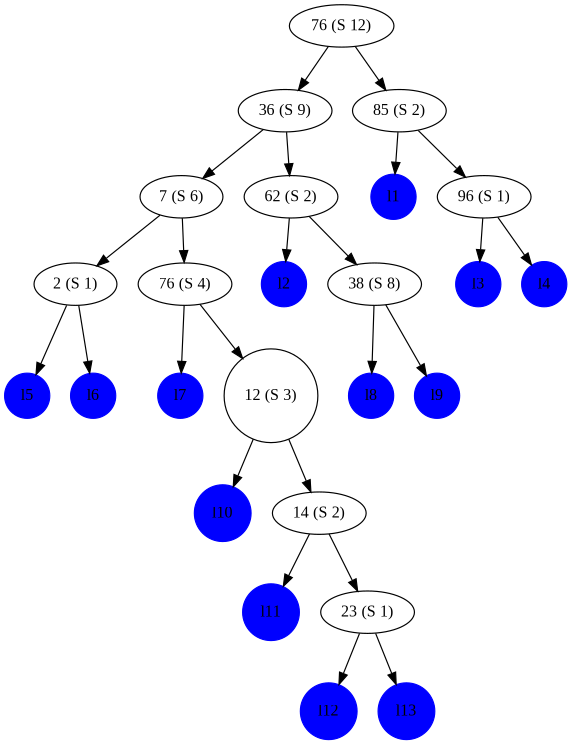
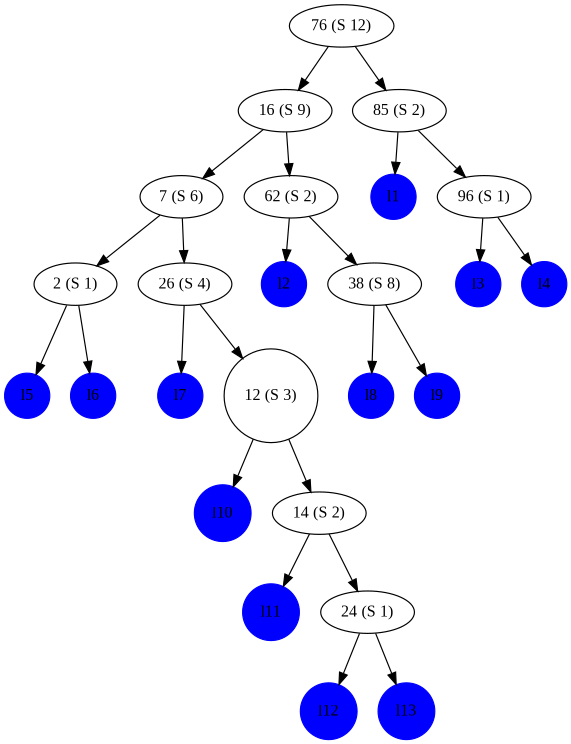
  digraph {
    fontname="Liberation Serif"
    ordering=out
    node [color=blue fillcolor=blue fontname="Liberation Serif" shape=circle style=filled]
    edge [fontname="Liberation Serif"]
    l1 [width=.3]
    l2 [width=.3]
    l3 [width=.3]
    l4 [width=.3]
    l5 [width=.3]
    l6 [width=.3]
    l7 [width=.3]
    l8 [width=.3]
    l9 [width=.3]
    l10 [width=.3]
    l11 [width=.3]
    l12 [width=.3]
    l13 [width=.3]
    n14 [label="76 (S 12)" color="" fillcolor="" shape="" style=""]
-   n15 [label="36 (S 9)" color="" fillcolor="" shape="" style=""]
+   n15 [label="16 (S 9)" color="" fillcolor="" shape="" style=""]
    n16 [label="85 (S 2)" color="" fillcolor="" shape="" style=""]
    n17 [label="7 (S 6)" color="" fillcolor="" shape="" style=""]
    n18 [label="62 (S 2)" color="" fillcolor="" shape="" style=""]
    n19 [label="96 (S 1)" color="" fillcolor="" shape="" style=""]
    n20 [label="2 (S 1)" color="" fillcolor="" shape="" style=""]
-   n21 [label="76 (S 4)" color="" fillcolor="" shape="" style=""]
+   n21 [label="26 (S 4)" color="" fillcolor="" shape="" style=""]
    n22 [label="38 (S 8)" color="" fillcolor="" shape="" style=""]
    n23 [label="12 (S 3)" color="" fillcolor="" style=""]
    n24 [label="14 (S 2)" color="" fillcolor="" shape="" style=""]
-   n25 [label="23 (S 1)" color="" fillcolor="" shape="" style=""]
+   n25 [label="24 (S 1)" color="" fillcolor="" shape="" style=""]
    subgraph sub_1 {
      l1
      l2
      l3
      l4
      l5
      l6
      l7
      l8
      l9
      l10
      l11
      l12
      l13
    }
    subgraph sub_2 {
      n14
    }
    subgraph sub_3 {
      n15
    }
    subgraph sub_4 {
      n16
    }
    subgraph sub_5 {
      n17
    }
    subgraph sub_6 {
      n18
    }
    subgraph sub_7 {
      n19
    }
    subgraph sub_8 {
      n20
    }
    subgraph sub_9 {
      n21
    }
    subgraph sub_10 {
      n22
    }
    subgraph sub_11 {
      n23
    }
    subgraph sub_12 {
      n24
    }
    subgraph sub_13 {
      n25
    }
    n14 -> n15
    n14 -> n16
    n15 -> n17
    n15 -> n18
    n16 -> l1
    n16 -> n19
    n17 -> n20
    n17 -> n21
    n18 -> l2
    n18 -> n22
    n19 -> l3
    n19 -> l4
    n20 -> l5
    n20 -> l6
    n21 -> l7
    n21 -> n23
    n22 -> l8
    n22 -> l9
    n23 -> l10
    n23 -> n24
    n24 -> l11
    n24 -> n25
    n25 -> l12
    n25 -> l13
  }
